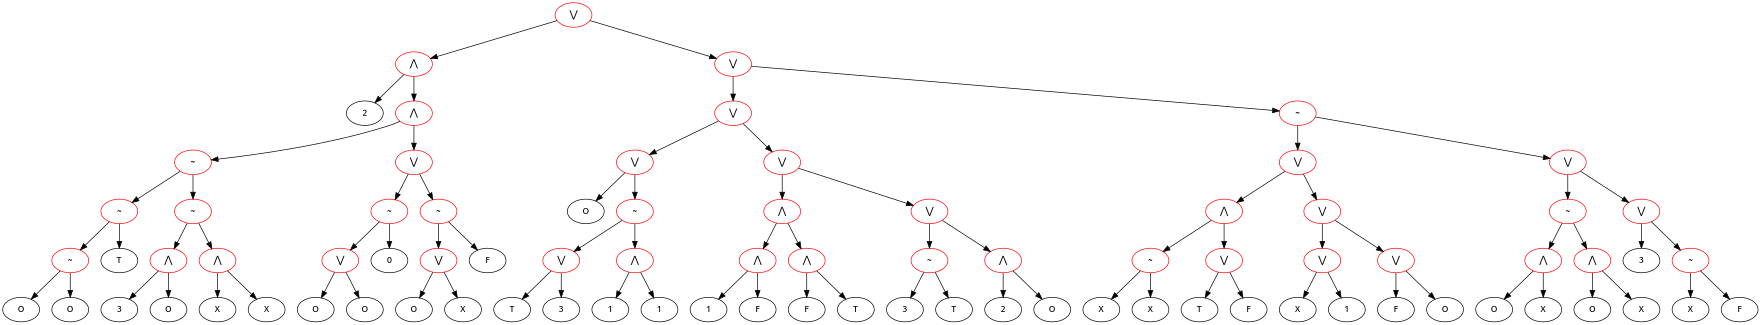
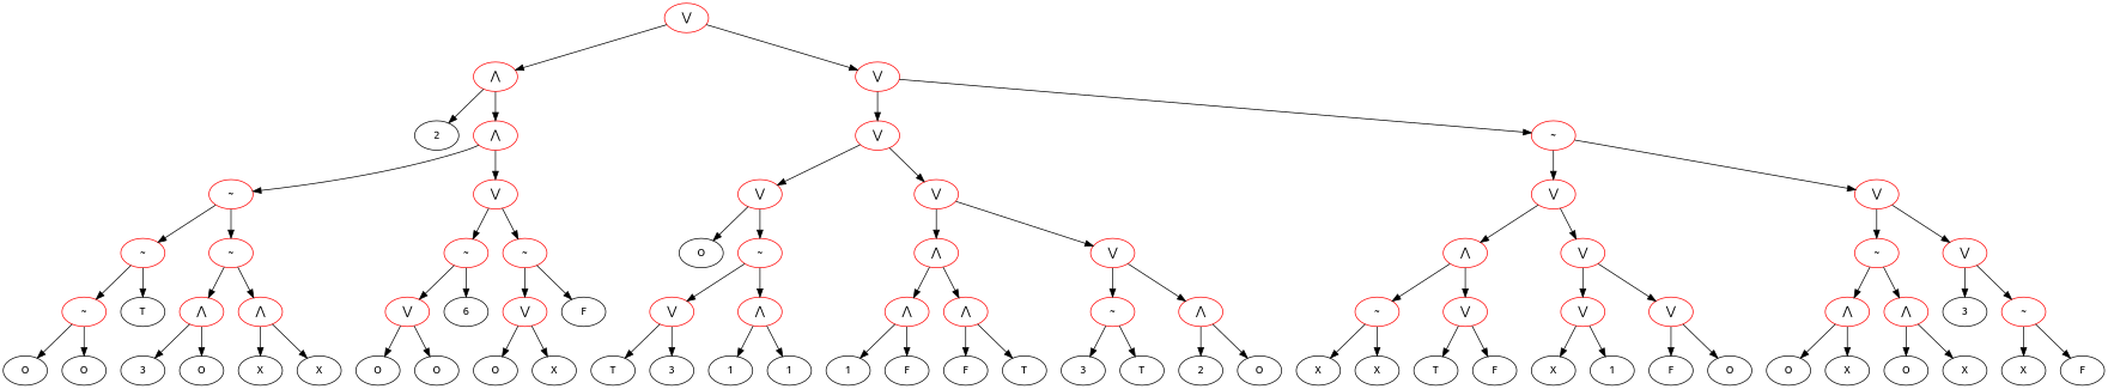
  digraph {
    fontname="Fira Sans"
    node [fontname="Fira Sans"]
    edge [fontname="Fira Sans"]
    n1 [color=red label="⋁"]
    n2 [color=red label="⋀"]
    n3 [color=red label="⋁"]
    n4 [label=2]
    n5 [color=red label="⋀"]
    n6 [color=red label="~"]
    n7 [color=red label="⋁"]
    n8 [color=red label="~"]
    n9 [color=red label="~"]
    n10 [color=red label="~"]
    n11 [label=T]
    n12 [label=O]
    n13 [label=O]
    n14 [color=red label="⋀"]
    n15 [color=red label="⋀"]
    n16 [label=3]
    n17 [label=O]
    n18 [label=X]
    n19 [label=X]
    n20 [color=red label="~"]
    n21 [color=red label="~"]
    n22 [color=red label="⋁"]
-   n23 [label=0]
+   n23 [label=6]
    n24 [label=O]
    n25 [label=O]
    n26 [color=red label="⋁"]
    n27 [label=F]
    n28 [label=O]
    n29 [label=X]
    n30 [color=red label="⋁"]
    n31 [color=red label="~"]
    n32 [color=red label="⋁"]
    n33 [color=red label="⋁"]
    n34 [label=O]
    n35 [color=red label="~"]
    n36 [color=red label="⋁"]
    n37 [color=red label="⋀"]
    n38 [label=T]
    n39 [label=3]
    n40 [label=1]
    n41 [label=1]
    n42 [color=red label="⋀"]
    n43 [color=red label="⋁"]
    n44 [color=red label="⋀"]
    n45 [color=red label="⋀"]
    n46 [label=1]
    n47 [label=F]
    n48 [label=F]
    n49 [label=T]
    n50 [color=red label="~"]
    n51 [color=red label="⋀"]
    n52 [label=3]
    n53 [label=T]
    n54 [label=2]
    n55 [label=O]
    n56 [color=red label="⋁"]
    n57 [color=red label="⋁"]
    n58 [color=red label="⋀"]
    n59 [color=red label="⋁"]
    n60 [color=red label="~"]
    n61 [color=red label="⋁"]
    n62 [label=X]
    n63 [label=X]
    n64 [label=T]
    n65 [label=F]
    n66 [color=red label="⋁"]
    n67 [color=red label="⋁"]
    n68 [label=X]
    n69 [label=1]
    n70 [label=F]
    n71 [label=O]
    n72 [color=red label="~"]
    n73 [color=red label="⋁"]
    n74 [color=red label="⋀"]
    n75 [color=red label="⋀"]
    n76 [label=O]
    n77 [label=X]
    n78 [label=O]
    n79 [label=X]
    n80 [label=3]
    n81 [color=red label="~"]
    n82 [label=X]
    n83 [label=F]
    n1 -> n2
    n1 -> n3
    n2 -> n4
    n2 -> n5
    n3 -> n30
    n3 -> n31
    n5 -> n6
    n5 -> n7
    n6 -> n8
    n6 -> n9
    n7 -> n20
    n7 -> n21
    n8 -> n10
    n8 -> n11
    n9 -> n14
    n9 -> n15
    n10 -> n12
    n10 -> n13
    n14 -> n16
    n14 -> n17
    n15 -> n18
    n15 -> n19
    n20 -> n22
    n20 -> n23
    n21 -> n26
    n21 -> n27
    n22 -> n24
    n22 -> n25
    n26 -> n28
    n26 -> n29
    n30 -> n32
    n30 -> n33
    n31 -> n56
    n31 -> n57
    n32 -> n34
    n32 -> n35
    n33 -> n42
    n33 -> n43
    n35 -> n36
    n35 -> n37
    n36 -> n38
    n36 -> n39
    n37 -> n40
    n37 -> n41
    n42 -> n44
    n42 -> n45
    n43 -> n50
    n43 -> n51
    n44 -> n46
    n44 -> n47
    n45 -> n48
    n45 -> n49
    n50 -> n52
    n50 -> n53
    n51 -> n54
    n51 -> n55
    n56 -> n58
    n56 -> n59
    n57 -> n72
    n57 -> n73
    n58 -> n60
    n58 -> n61
    n59 -> n66
    n59 -> n67
    n60 -> n62
    n60 -> n63
    n61 -> n64
    n61 -> n65
    n66 -> n68
    n66 -> n69
    n67 -> n70
    n67 -> n71
    n72 -> n74
    n72 -> n75
    n73 -> n80
    n73 -> n81
    n74 -> n76
    n74 -> n77
    n75 -> n78
    n75 -> n79
    n81 -> n82
    n81 -> n83
  }
